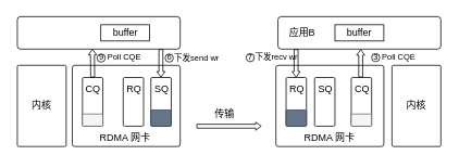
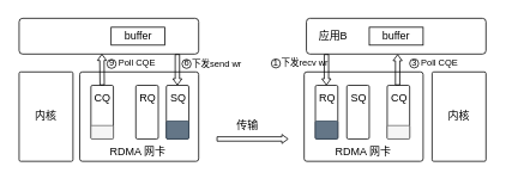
  <mxCell id="0" />
  <mxCell id="1" parent="0" />
  <mxCell id="2" value="" style="rounded=1;whiteSpace=wrap;html=1;arcSize=3;" parent="1" vertex="1"><mxGeometry x="87.5" y="80" width="132.5" height="100" as="geometry" /></mxCell>
  <mxCell id="3" value="" style="rounded=1;whiteSpace=wrap;html=1;arcSize=10;" parent="1" vertex="1"><mxGeometry x="20" y="20" width="200" height="40" as="geometry" /></mxCell>
  <mxCell id="4" value="" style="rounded=1;whiteSpace=wrap;html=1;arcSize=10;" parent="1" vertex="1"><mxGeometry x="340" y="20" width="200" height="40" as="geometry" /></mxCell>
  <mxCell id="5" value="应用B" style="text;html=1;align=center;verticalAlign=middle;whiteSpace=wrap;rounded=0;" parent="1" vertex="1"><mxGeometry x="340" y="25" width="60" height="30" as="geometry" /></mxCell>
  <mxCell id="6" value="buffer" style="rounded=0;whiteSpace=wrap;html=1;" parent="1" vertex="1"><mxGeometry x="122.5" y="30" width="60" height="20" as="geometry" /></mxCell>
  <mxCell id="7" value="buffer" style="rounded=0;whiteSpace=wrap;html=1;" parent="1" vertex="1"><mxGeometry x="410" y="30" width="60" height="20" as="geometry" /></mxCell>
  <mxCell id="8" value="" style="rounded=1;whiteSpace=wrap;html=1;arcSize=7;" parent="1" vertex="1"><mxGeometry x="100" y="95" width="25" height="60" as="geometry" /></mxCell>
  <mxCell id="9" value="" style="rounded=1;whiteSpace=wrap;html=1;arcSize=7;" parent="1" vertex="1"><mxGeometry x="150" y="95" width="25" height="60" as="geometry" /></mxCell>
  <mxCell id="10" value="" style="rounded=1;whiteSpace=wrap;html=1;arcSize=7;" parent="1" vertex="1"><mxGeometry x="184" y="95" width="25" height="60" as="geometry" /></mxCell>
  <mxCell id="11" value="内核" style="rounded=1;whiteSpace=wrap;html=1;arcSize=3;" parent="1" vertex="1"><mxGeometry x="20" y="80" width="60" height="100" as="geometry" /></mxCell>
  <mxCell id="12" value="内核" style="rounded=1;whiteSpace=wrap;html=1;arcSize=3;" parent="1" vertex="1"><mxGeometry x="480" y="80" width="60" height="100" as="geometry" /></mxCell>
  <mxCell id="13" value="" style="rounded=1;whiteSpace=wrap;html=1;arcSize=3;" parent="1" vertex="1"><mxGeometry x="337.5" y="80" width="132.5" height="100" as="geometry" /></mxCell>
  <mxCell id="14" value="" style="rounded=1;whiteSpace=wrap;html=1;arcSize=7;" parent="1" vertex="1"><mxGeometry x="350" y="95" width="25" height="60" as="geometry" /></mxCell>
  <mxCell id="15" value="" style="rounded=1;whiteSpace=wrap;html=1;arcSize=7;" parent="1" vertex="1"><mxGeometry x="385" y="95" width="25" height="60" as="geometry" /></mxCell>
  <mxCell id="16" value="" style="rounded=1;whiteSpace=wrap;html=1;arcSize=7;" parent="1" vertex="1"><mxGeometry x="430" y="95" width="25" height="60" as="geometry" /></mxCell>
  <mxCell id="17" value="RDMA 网卡" style="text;html=1;align=center;verticalAlign=middle;whiteSpace=wrap;rounded=0;" parent="1" vertex="1"><mxGeometry x="115" y="155" width="75" height="30" as="geometry" /></mxCell>
  <mxCell id="18" value="RDMA 网卡" style="text;html=1;align=center;verticalAlign=middle;whiteSpace=wrap;rounded=0;" parent="1" vertex="1"><mxGeometry x="366.25" y="155" width="75" height="30" as="geometry" /></mxCell>
  <mxCell id="19" value="" style="rounded=1;whiteSpace=wrap;html=1;arcSize=7;fillColor=#f5f5f5;fontColor=#333333;strokeColor=#666666;" parent="1" vertex="1"><mxGeometry x="100" y="140" width="25" height="15" as="geometry" /></mxCell>
  <mxCell id="20" value="CQ" style="text;html=1;align=center;verticalAlign=middle;whiteSpace=wrap;rounded=0;" parent="1" vertex="1"><mxGeometry x="82.5" y="95" width="60" height="30" as="geometry" /></mxCell>
  <mxCell id="21" value="RQ" style="text;html=1;align=center;verticalAlign=middle;resizable=0;points=[];autosize=1;strokeColor=none;fillColor=none;" parent="1" vertex="1"><mxGeometry x="142.5" y="95" width="40" height="30" as="geometry" /></mxCell>
  <mxCell id="22" value="SQ" style="text;html=1;align=center;verticalAlign=middle;resizable=0;points=[];autosize=1;strokeColor=none;fillColor=none;" parent="1" vertex="1"><mxGeometry x="176.5" y="95" width="40" height="30" as="geometry" /></mxCell>
  <mxCell id="23" value="CQ" style="text;html=1;align=center;verticalAlign=middle;resizable=0;points=[];autosize=1;strokeColor=none;fillColor=none;" parent="1" vertex="1"><mxGeometry x="422.5" y="95" width="40" height="30" as="geometry" /></mxCell>
  <mxCell id="24" value="" style="rounded=1;whiteSpace=wrap;html=1;arcSize=7;fillColor=#f5f5f5;fontColor=#333333;strokeColor=#666666;" parent="1" vertex="1"><mxGeometry x="430" y="140" width="25" height="15" as="geometry" /></mxCell>
  <mxCell id="25" value="RQ" style="text;html=1;align=center;verticalAlign=middle;resizable=0;points=[];autosize=1;strokeColor=none;fillColor=none;" parent="1" vertex="1"><mxGeometry x="342.5" y="95" width="40" height="30" as="geometry" /></mxCell>
  <mxCell id="26" value="SQ" style="text;html=1;align=center;verticalAlign=middle;resizable=0;points=[];autosize=1;strokeColor=none;fillColor=none;" parent="1" vertex="1"><mxGeometry x="377.5" y="95" width="40" height="30" as="geometry" /></mxCell>
  <mxCell id="27" value="" style="shape=flexArrow;endArrow=classic;html=1;rounded=0;endWidth=4.194;endSize=1.933;width=4.833;entryX=0.461;entryY=0.995;entryDx=0;entryDy=0;entryPerimeter=0;exitX=0.5;exitY=0;exitDx=0;exitDy=0;" parent="1" target="3" edge="1"><mxGeometry width="50" height="50" relative="1" as="geometry"><mxPoint x="112.5" y="95" as="sourcePoint" /><mxPoint x="112" y="60" as="targetPoint" /></mxGeometry></mxCell>
  <mxCell id="28" value="" style="shape=flexArrow;endArrow=classic;html=1;rounded=0;endWidth=4.194;endSize=1.933;width=4.833;" parent="1" edge="1"><mxGeometry width="50" height="50" relative="1" as="geometry"><mxPoint x="240" y="155" as="sourcePoint" /><mxPoint x="320" y="155" as="targetPoint" /></mxGeometry></mxCell>
  <mxCell id="29" value="" style="shape=flexArrow;endArrow=classic;html=1;rounded=0;endWidth=4.194;endSize=1.933;width=4.833;" parent="1" edge="1"><mxGeometry width="50" height="50" relative="1" as="geometry"><mxPoint x="362.3" y="60" as="sourcePoint" /><mxPoint x="362.3" y="95" as="targetPoint" /></mxGeometry></mxCell>
  <mxCell id="30" value="" style="shape=flexArrow;endArrow=classic;html=1;rounded=0;endWidth=4.194;endSize=1.933;width=4.833;" parent="1" edge="1"><mxGeometry width="50" height="50" relative="1" as="geometry"><mxPoint x="196.3" y="60" as="sourcePoint" /><mxPoint x="196.3" y="95" as="targetPoint" /></mxGeometry></mxCell>
  <mxCell id="31" value="" style="rounded=1;whiteSpace=wrap;html=1;arcSize=7;fillColor=#647687;fontColor=#ffffff;strokeColor=#314354;" parent="1" vertex="1"><mxGeometry x="184" y="135" width="25" height="20" as="geometry" /></mxCell>
  <mxCell id="32" value="" style="rounded=1;whiteSpace=wrap;html=1;arcSize=7;fillColor=#647687;fontColor=#ffffff;strokeColor=#314354;" parent="1" vertex="1"><mxGeometry x="350" y="135" width="25" height="20" as="geometry" /></mxCell>
  <mxCell id="33" value="&lt;font style=&quot;font-size: 10px;&quot;&gt;下发recv wr&lt;/font&gt;" style="text;html=1;align=center;verticalAlign=middle;resizable=0;points=[];autosize=1;strokeColor=none;fillColor=none;" parent="1" vertex="1"><mxGeometry x="297.5" y="55" width="80" height="30" as="geometry" /></mxCell>
  <mxCell id="34" value="传输" style="text;html=1;align=center;verticalAlign=middle;resizable=0;points=[];autosize=1;strokeColor=none;fillColor=none;" parent="1" vertex="1"><mxGeometry x="248.5" y="125" width="50" height="30" as="geometry" /></mxCell>
  <mxCell id="35" value="" style="shape=flexArrow;endArrow=classic;html=1;rounded=0;endWidth=4.194;endSize=1.933;width=4.833;entryX=0.513;entryY=1.005;entryDx=0;entryDy=0;exitX=0.452;exitY=0.038;exitDx=0;exitDy=0;exitPerimeter=0;entryPerimeter=0;" parent="1" edge="1"><mxGeometry width="50" height="50" relative="1" as="geometry"><mxPoint x="441.58" y="95" as="sourcePoint" /><mxPoint x="441.6" y="60.2" as="targetPoint" /></mxGeometry></mxCell>
  <mxCell id="36" value="" style="ellipse;whiteSpace=wrap;html=1;aspect=fixed;" parent="1" vertex="1"><mxGeometry x="301" y="65.5" width="10" height="10" as="geometry" /></mxCell>
  <mxCell id="37" value="&lt;font style=&quot;font-size: 10px;&quot;&gt;下发send wr&lt;/font&gt;" style="text;html=1;align=center;verticalAlign=middle;resizable=0;points=[];autosize=1;strokeColor=none;fillColor=none;" parent="1" vertex="1"><mxGeometry x="200" y="56" width="80" height="30" as="geometry" /></mxCell>
- <mxCell id="38" value="&lt;font style=&quot;font-size: 10px;&quot;&gt;7&lt;/font&gt;" style="text;html=1;align=center;verticalAlign=middle;whiteSpace=wrap;rounded=0;" parent="1" vertex="1"><mxGeometry x="276" y="55" width="60" height="30" as="geometry" /></mxCell>
+ <mxCell id="38" value="&lt;font style=&quot;font-size: 10px;&quot;&gt;1&lt;/font&gt;" style="text;html=1;align=center;verticalAlign=middle;whiteSpace=wrap;rounded=0;" parent="1" vertex="1"><mxGeometry x="276" y="55" width="60" height="30" as="geometry" /></mxCell>
  <mxCell id="39" value="" style="ellipse;whiteSpace=wrap;html=1;aspect=fixed;" parent="1" vertex="1"><mxGeometry x="201.5" y="66" width="10" height="10" as="geometry" /></mxCell>
  <mxCell id="40" value="&lt;font style=&quot;font-size: 10px;&quot;&gt;6&lt;/font&gt;" style="text;html=1;align=center;verticalAlign=middle;whiteSpace=wrap;rounded=0;" parent="1" vertex="1"><mxGeometry x="176.5" y="54.5" width="60" height="30" as="geometry" /></mxCell>
  <mxCell id="41" value="" style="ellipse;whiteSpace=wrap;html=1;aspect=fixed;" parent="1" vertex="1"><mxGeometry x="455" y="65.5" width="10" height="10" as="geometry" /></mxCell>
  <mxCell id="42" value="" style="ellipse;whiteSpace=wrap;html=1;aspect=fixed;" parent="1" vertex="1"><mxGeometry x="118" y="66" width="10" height="10" as="geometry" /></mxCell>
  <mxCell id="43" value="&lt;font style=&quot;font-size: 10px;&quot;&gt;Poll CQE&lt;/font&gt;" style="text;html=1;align=center;verticalAlign=middle;resizable=0;points=[];autosize=1;strokeColor=none;fillColor=none;" parent="1" vertex="1"><mxGeometry x="458" y="55" width="60" height="30" as="geometry" /></mxCell>
  <mxCell id="44" value="&lt;font style=&quot;font-size: 10px;&quot;&gt;3&lt;/font&gt;" style="text;html=1;align=center;verticalAlign=middle;resizable=0;points=[];autosize=1;strokeColor=none;fillColor=none;" parent="1" vertex="1"><mxGeometry x="445" y="55" width="30" height="30" as="geometry" /></mxCell>
  <mxCell id="45" value="&lt;font style=&quot;font-size: 10px;&quot;&gt;Poll CQE&lt;/font&gt;" style="text;html=1;align=center;verticalAlign=middle;resizable=0;points=[];autosize=1;strokeColor=none;fillColor=none;" parent="1" vertex="1"><mxGeometry x="121" y="54.5" width="60" height="30" as="geometry" /></mxCell>
  <mxCell id="46" value="&lt;font style=&quot;font-size: 10px;&quot;&gt;9&lt;/font&gt;" style="text;html=1;align=center;verticalAlign=middle;resizable=0;points=[];autosize=1;strokeColor=none;fillColor=none;" parent="1" vertex="1"><mxGeometry x="108" y="55" width="30" height="30" as="geometry" /></mxCell>
